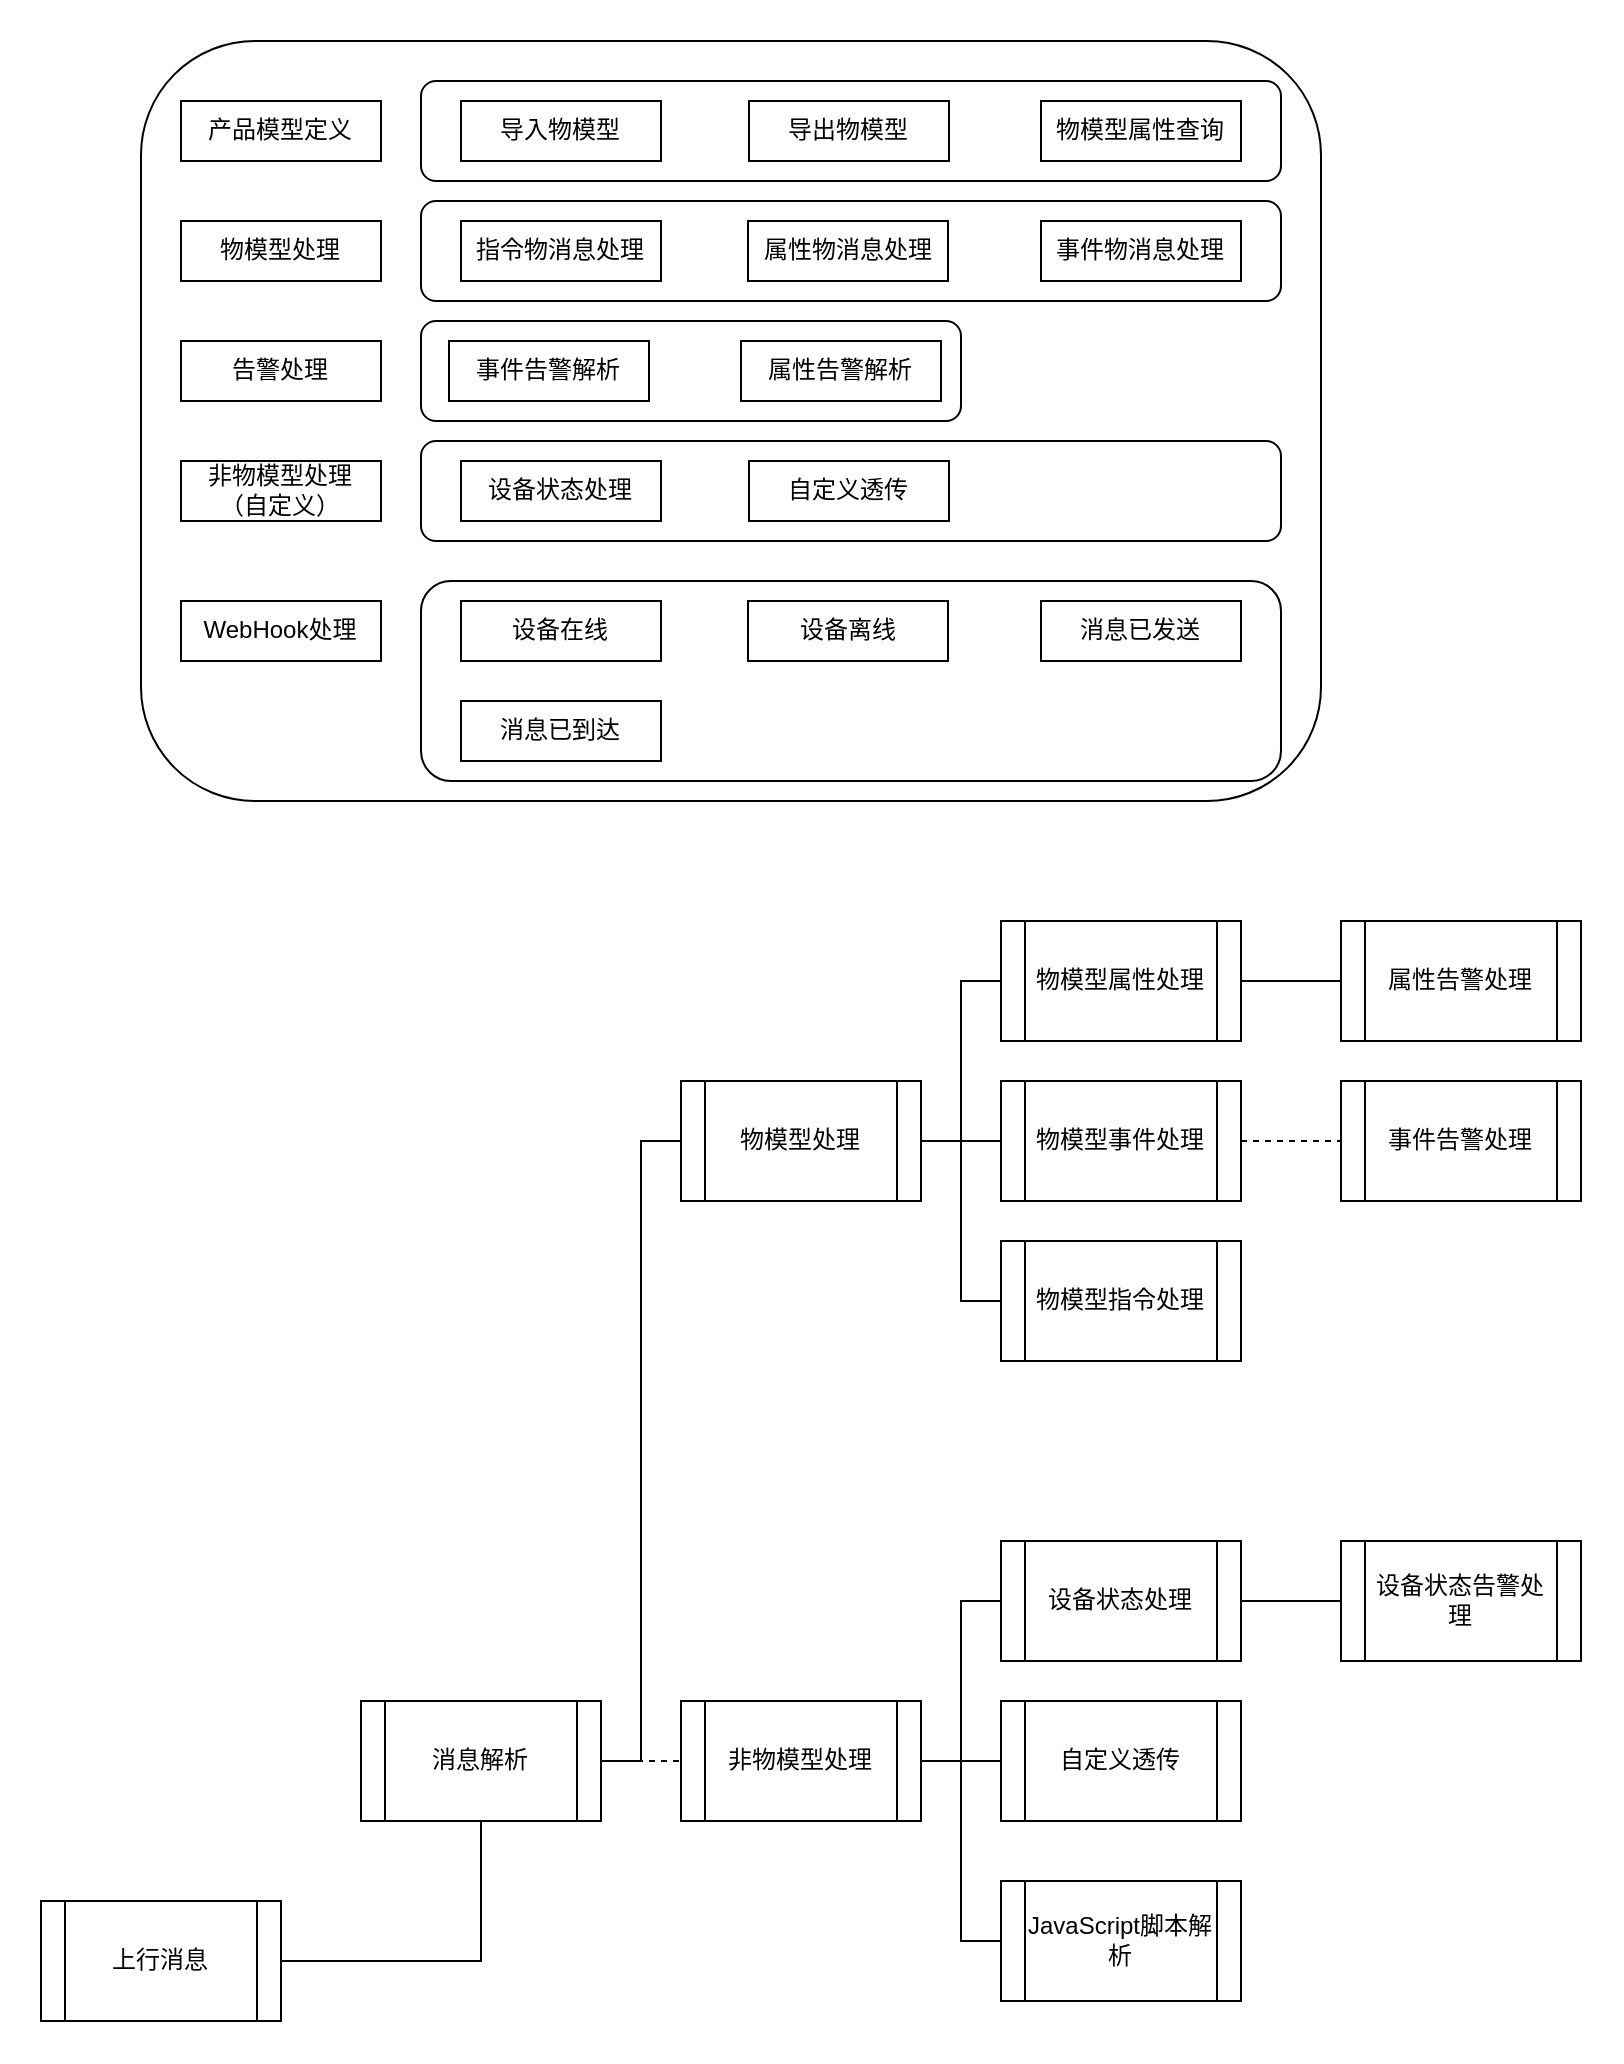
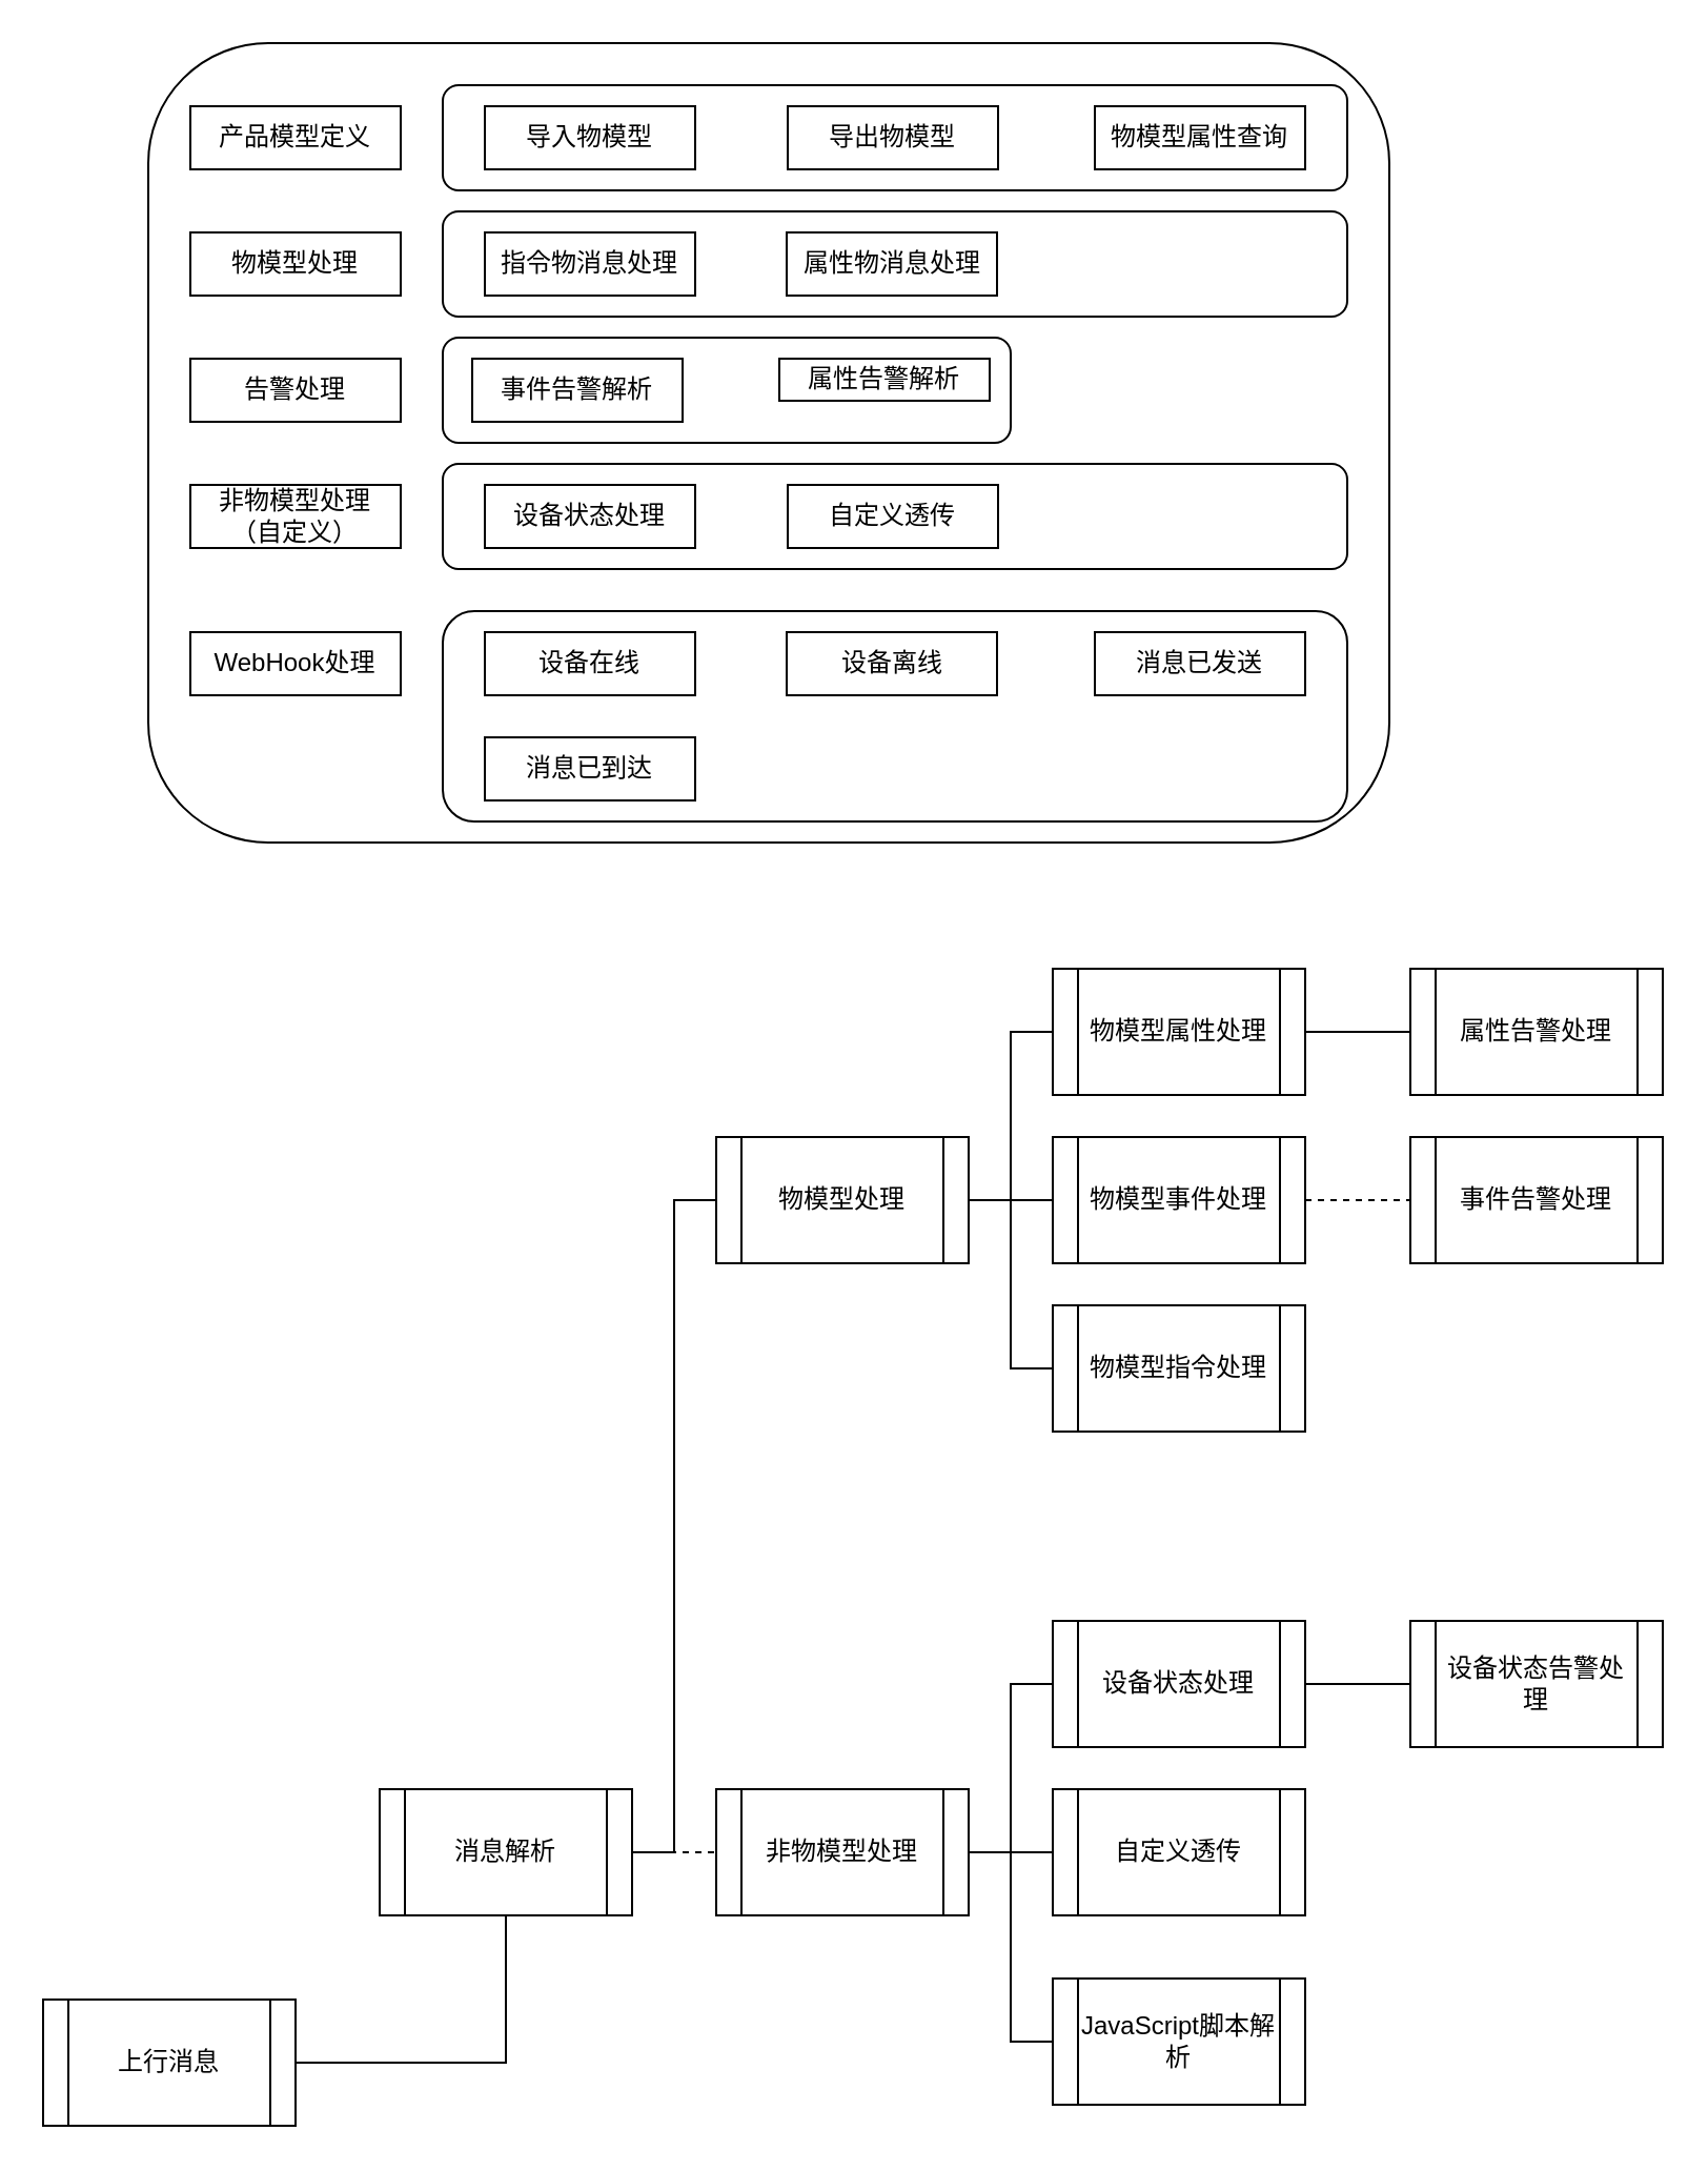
  <mxCell id="0" />
  <mxCell id="1" parent="0" />
  <mxCell id="2" value="" style="rounded=1;whiteSpace=wrap;html=1;" vertex="1" parent="1"><mxGeometry x="70" y="20" width="590" height="380" as="geometry" /></mxCell>
  <mxCell id="3" value="" style="rounded=1;whiteSpace=wrap;html=1;" vertex="1" parent="1"><mxGeometry x="210" y="290" width="430" height="100" as="geometry" /></mxCell>
  <mxCell id="4" value="" style="rounded=1;whiteSpace=wrap;html=1;" vertex="1" parent="1"><mxGeometry x="210" y="220" width="430" height="50" as="geometry" /></mxCell>
  <mxCell id="5" value="" style="rounded=1;whiteSpace=wrap;html=1;" vertex="1" parent="1"><mxGeometry x="210" y="100" width="430" height="50" as="geometry" /></mxCell>
  <mxCell id="6" value="" style="rounded=1;whiteSpace=wrap;html=1;" vertex="1" parent="1"><mxGeometry x="210" y="160" width="270" height="50" as="geometry" /></mxCell>
  <mxCell id="7" value="" style="rounded=1;whiteSpace=wrap;html=1;" vertex="1" parent="1"><mxGeometry x="210" y="40" width="430" height="50" as="geometry" /></mxCell>
  <mxCell id="8" value="产品模型定义" style="rounded=0;whiteSpace=wrap;html=1;" vertex="1" parent="1"><mxGeometry x="90" y="50" width="100" height="30" as="geometry" /></mxCell>
  <mxCell id="9" value="WebHook处理" style="rounded=0;whiteSpace=wrap;html=1;" vertex="1" parent="1"><mxGeometry x="90" y="300" width="100" height="30" as="geometry" /></mxCell>
  <mxCell id="10" value="物模型处理" style="rounded=0;whiteSpace=wrap;html=1;" vertex="1" parent="1"><mxGeometry x="90" y="110" width="100" height="30" as="geometry" /></mxCell>
- <mxCell id="11" value="事件物消息处理" style="rounded=0;whiteSpace=wrap;html=1;" vertex="1" parent="1"><mxGeometry x="520" y="110" width="100" height="30" as="geometry" /></mxCell>
  <mxCell id="12" value="属性物消息处理" style="rounded=0;whiteSpace=wrap;html=1;" vertex="1" parent="1"><mxGeometry x="373.5" y="110" width="100" height="30" as="geometry" /></mxCell>
  <mxCell id="13" value="指令物消息处理" style="rounded=0;whiteSpace=wrap;html=1;" vertex="1" parent="1"><mxGeometry x="230" y="110" width="100" height="30" as="geometry" /></mxCell>
  <mxCell id="14" value="非物模型处理&lt;br&gt;（自定义）" style="rounded=0;whiteSpace=wrap;html=1;" vertex="1" parent="1"><mxGeometry x="90" y="230" width="100" height="30" as="geometry" /></mxCell>
  <mxCell id="15" value="" style="edgeStyle=orthogonalEdgeStyle;rounded=0;orthogonalLoop=1;jettySize=auto;html=1;endArrow=none;endFill=0;" edge="1" parent="1" source="16" target="39"><mxGeometry relative="1" as="geometry" /></mxCell>
  <mxCell id="16" value="上行消息" style="shape=process;whiteSpace=wrap;html=1;backgroundOutline=1;" vertex="1" parent="1"><mxGeometry x="20" y="950" width="120" height="60" as="geometry" /></mxCell>
  <mxCell id="17" style="edgeStyle=orthogonalEdgeStyle;rounded=0;orthogonalLoop=1;jettySize=auto;html=1;exitX=0;exitY=0.5;exitDx=0;exitDy=0;endArrow=none;endFill=0;" edge="1" parent="1" source="18"><mxGeometry relative="1" as="geometry"><mxPoint x="480" y="570" as="targetPoint" /></mxGeometry></mxCell>
  <mxCell id="18" value="物模型指令处理" style="shape=process;whiteSpace=wrap;html=1;backgroundOutline=1;" vertex="1" parent="1"><mxGeometry x="500" y="620" width="120" height="60" as="geometry" /></mxCell>
  <mxCell id="19" value="自定义透传" style="shape=process;whiteSpace=wrap;html=1;backgroundOutline=1;" vertex="1" parent="1"><mxGeometry x="500" y="850" width="120" height="60" as="geometry" /></mxCell>
  <mxCell id="20" style="edgeStyle=orthogonalEdgeStyle;rounded=0;orthogonalLoop=1;jettySize=auto;html=1;exitX=0;exitY=0.5;exitDx=0;exitDy=0;endArrow=none;endFill=0;" edge="1" parent="1" source="21"><mxGeometry relative="1" as="geometry"><mxPoint x="480" y="880" as="targetPoint" /></mxGeometry></mxCell>
  <mxCell id="21" value="JavaScript脚本解析" style="shape=process;whiteSpace=wrap;html=1;backgroundOutline=1;" vertex="1" parent="1"><mxGeometry x="500" y="940" width="120" height="60" as="geometry" /></mxCell>
  <mxCell id="22" value="事件告警处理" style="shape=process;whiteSpace=wrap;html=1;backgroundOutline=1;" vertex="1" parent="1"><mxGeometry x="670" y="540" width="120" height="60" as="geometry" /></mxCell>
  <mxCell id="23" style="edgeStyle=orthogonalEdgeStyle;rounded=0;orthogonalLoop=1;jettySize=auto;html=1;exitX=0;exitY=0.5;exitDx=0;exitDy=0;endArrow=none;endFill=0;" edge="1" parent="1" source="25"><mxGeometry relative="1" as="geometry"><mxPoint x="480" y="880" as="targetPoint" /></mxGeometry></mxCell>
  <mxCell id="24" style="edgeStyle=orthogonalEdgeStyle;rounded=0;orthogonalLoop=1;jettySize=auto;html=1;exitX=1;exitY=0.5;exitDx=0;exitDy=0;entryX=0;entryY=0.5;entryDx=0;entryDy=0;endArrow=none;endFill=0;" edge="1" parent="1" source="25" target="26"><mxGeometry relative="1" as="geometry" /></mxCell>
  <mxCell id="25" value="设备状态处理" style="shape=process;whiteSpace=wrap;html=1;backgroundOutline=1;" vertex="1" parent="1"><mxGeometry x="500" y="770" width="120" height="60" as="geometry" /></mxCell>
  <mxCell id="26" value="设备状态告警处理" style="shape=process;whiteSpace=wrap;html=1;backgroundOutline=1;" vertex="1" parent="1"><mxGeometry x="670" y="770" width="120" height="60" as="geometry" /></mxCell>
  <mxCell id="27" value="" style="edgeStyle=orthogonalEdgeStyle;rounded=0;orthogonalLoop=1;jettySize=auto;html=1;endArrow=none;endFill=0;" edge="1" parent="1" source="28" target="19"><mxGeometry relative="1" as="geometry" /></mxCell>
  <mxCell id="28" value="非物模型处理" style="shape=process;whiteSpace=wrap;html=1;backgroundOutline=1;" vertex="1" parent="1"><mxGeometry x="340" y="850" width="120" height="60" as="geometry" /></mxCell>
  <mxCell id="29" value="" style="edgeStyle=orthogonalEdgeStyle;rounded=0;orthogonalLoop=1;jettySize=auto;html=1;endArrow=none;endFill=0;" edge="1" parent="1" source="31" target="37"><mxGeometry relative="1" as="geometry" /></mxCell>
  <mxCell id="30" style="edgeStyle=orthogonalEdgeStyle;rounded=0;orthogonalLoop=1;jettySize=auto;html=1;exitX=0;exitY=0.5;exitDx=0;exitDy=0;entryX=1;entryY=0.5;entryDx=0;entryDy=0;endArrow=none;endFill=0;" edge="1" parent="1" source="31" target="39"><mxGeometry relative="1" as="geometry" /></mxCell>
  <mxCell id="31" value="物模型处理" style="shape=process;whiteSpace=wrap;html=1;backgroundOutline=1;" vertex="1" parent="1"><mxGeometry x="340" y="540" width="120" height="60" as="geometry" /></mxCell>
  <mxCell id="32" style="edgeStyle=orthogonalEdgeStyle;rounded=0;orthogonalLoop=1;jettySize=auto;html=1;exitX=0;exitY=0.5;exitDx=0;exitDy=0;entryX=1;entryY=0.5;entryDx=0;entryDy=0;endArrow=none;endFill=0;" edge="1" parent="1" source="34" target="31"><mxGeometry relative="1" as="geometry" /></mxCell>
  <mxCell id="33" value="" style="edgeStyle=orthogonalEdgeStyle;rounded=0;orthogonalLoop=1;jettySize=auto;html=1;endArrow=none;endFill=0;" edge="1" parent="1" source="34" target="35"><mxGeometry relative="1" as="geometry" /></mxCell>
  <mxCell id="34" value="物模型属性处理" style="shape=process;whiteSpace=wrap;html=1;backgroundOutline=1;" vertex="1" parent="1"><mxGeometry x="500" y="460" width="120" height="60" as="geometry" /></mxCell>
  <mxCell id="35" value="属性告警处理" style="shape=process;whiteSpace=wrap;html=1;backgroundOutline=1;" vertex="1" parent="1"><mxGeometry x="670" y="460" width="120" height="60" as="geometry" /></mxCell>
  <mxCell id="36" value="" style="edgeStyle=orthogonalEdgeStyle;rounded=0;orthogonalLoop=1;jettySize=auto;html=1;endArrow=none;endFill=0;dashed=1;" edge="1" parent="1" source="37" target="22"><mxGeometry relative="1" as="geometry" /></mxCell>
  <mxCell id="37" value="物模型事件处理" style="shape=process;whiteSpace=wrap;html=1;backgroundOutline=1;" vertex="1" parent="1"><mxGeometry x="500" y="540" width="120" height="60" as="geometry" /></mxCell>
  <mxCell id="38" value="" style="edgeStyle=orthogonalEdgeStyle;rounded=0;orthogonalLoop=1;jettySize=auto;html=1;endArrow=none;endFill=0;dashed=1;" edge="1" parent="1" source="39" target="28"><mxGeometry relative="1" as="geometry" /></mxCell>
  <mxCell id="39" value="消息解析" style="shape=process;whiteSpace=wrap;html=1;backgroundOutline=1;" vertex="1" parent="1"><mxGeometry x="180" y="850" width="120" height="60" as="geometry" /></mxCell>
  <mxCell id="40" value="设备状态处理" style="rounded=0;whiteSpace=wrap;html=1;" vertex="1" parent="1"><mxGeometry x="230" y="230" width="100" height="30" as="geometry" /></mxCell>
  <mxCell id="41" value="自定义透传" style="rounded=0;whiteSpace=wrap;html=1;" vertex="1" parent="1"><mxGeometry x="374" y="230" width="100" height="30" as="geometry" /></mxCell>
  <mxCell id="42" value="设备在线" style="rounded=0;whiteSpace=wrap;html=1;" vertex="1" parent="1"><mxGeometry x="230" y="300" width="100" height="30" as="geometry" /></mxCell>
  <mxCell id="43" value="设备离线" style="rounded=0;whiteSpace=wrap;html=1;" vertex="1" parent="1"><mxGeometry x="373.5" y="300" width="100" height="30" as="geometry" /></mxCell>
  <mxCell id="44" value="消息已发送" style="rounded=0;whiteSpace=wrap;html=1;" vertex="1" parent="1"><mxGeometry x="520" y="300" width="100" height="30" as="geometry" /></mxCell>
  <mxCell id="45" value="消息已到达" style="rounded=0;whiteSpace=wrap;html=1;" vertex="1" parent="1"><mxGeometry x="230" y="350" width="100" height="30" as="geometry" /></mxCell>
- <mxCell id="46" value="属性告警解析" style="rounded=0;whiteSpace=wrap;html=1;" vertex="1" parent="1"><mxGeometry x="370" y="170" width="100" height="30" as="geometry" /></mxCell>
+ <mxCell id="46" value="属性告警解析" style="rounded=0;whiteSpace=wrap;html=1;" vertex="1" parent="1"><mxGeometry x="370" y="170" width="100" height="20" as="geometry" /></mxCell>
  <mxCell id="47" value="事件告警解析" style="rounded=0;whiteSpace=wrap;html=1;" vertex="1" parent="1"><mxGeometry x="224" y="170" width="100" height="30" as="geometry" /></mxCell>
  <mxCell id="48" value="导入物模型" style="rounded=0;whiteSpace=wrap;html=1;" vertex="1" parent="1"><mxGeometry x="230" y="50" width="100" height="30" as="geometry" /></mxCell>
  <mxCell id="49" value="导出物模型" style="rounded=0;whiteSpace=wrap;html=1;" vertex="1" parent="1"><mxGeometry x="374" y="50" width="100" height="30" as="geometry" /></mxCell>
  <mxCell id="50" value="物模型属性查询" style="rounded=0;whiteSpace=wrap;html=1;" vertex="1" parent="1"><mxGeometry x="520" y="50" width="100" height="30" as="geometry" /></mxCell>
  <mxCell id="51" value="告警处理" style="rounded=0;whiteSpace=wrap;html=1;" vertex="1" parent="1"><mxGeometry x="90" y="170" width="100" height="30" as="geometry" /></mxCell>
